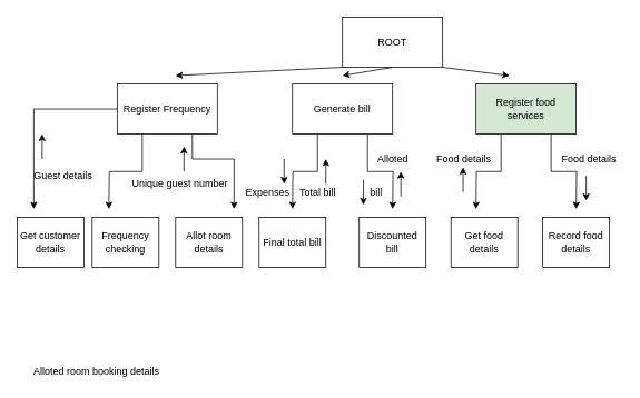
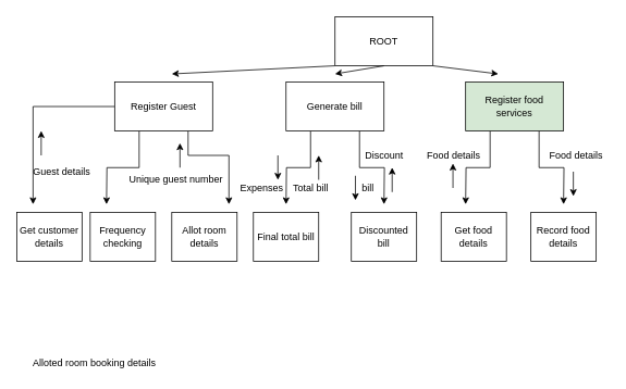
  <mxCell id="0" />
  <mxCell id="1" parent="0" />
  <mxCell id="2" value="" style="endArrow=classic;html=1;rounded=0;exitX=1;exitY=1;exitDx=0;exitDy=0;" edge="1" parent="1" source="3"><mxGeometry width="50" height="50" relative="1" as="geometry"><mxPoint x="440" y="10" as="sourcePoint" /><mxPoint x="610" y="90" as="targetPoint" /></mxGeometry></mxCell>
  <mxCell id="3" value="ROOT" style="rounded=0;whiteSpace=wrap;html=1;" vertex="1" parent="1"><mxGeometry x="410" y="20" width="120" height="60" as="geometry" /></mxCell>
  <mxCell id="4" style="edgeStyle=orthogonalEdgeStyle;rounded=0;orthogonalLoop=1;jettySize=auto;html=1;exitX=0.25;exitY=1;exitDx=0;exitDy=0;" edge="1" parent="1" source="6"><mxGeometry relative="1" as="geometry"><mxPoint x="570" y="250" as="targetPoint" /></mxGeometry></mxCell>
  <mxCell id="5" style="edgeStyle=orthogonalEdgeStyle;rounded=0;orthogonalLoop=1;jettySize=auto;html=1;exitX=0.75;exitY=1;exitDx=0;exitDy=0;" edge="1" parent="1" source="6"><mxGeometry relative="1" as="geometry"><mxPoint x="690" y="250" as="targetPoint" /></mxGeometry></mxCell>
  <mxCell id="6" value="Register food services" style="rounded=0;whiteSpace=wrap;html=1;fillColor=#d5e8d4;" vertex="1" parent="1"><mxGeometry x="570" y="100" width="120" height="60" as="geometry" /></mxCell>
  <mxCell id="7" value="Alloted room booking details" style="text;html=1;resizable=0;autosize=1;align=center;verticalAlign=middle;points=[];fillColor=none;strokeColor=none;rounded=0;" vertex="1" parent="1"><mxGeometry x="30" y="435" width="170" height="20" as="geometry" /></mxCell>
  <mxCell id="8" value="" style="endArrow=classic;html=1;rounded=0;exitX=0;exitY=1;exitDx=0;exitDy=0;" edge="1" parent="1" source="3"><mxGeometry width="50" height="50" relative="1" as="geometry"><mxPoint x="231.2" y="70.56" as="sourcePoint" /><mxPoint x="210" y="90" as="targetPoint" /></mxGeometry></mxCell>
  <mxCell id="9" style="edgeStyle=orthogonalEdgeStyle;rounded=0;orthogonalLoop=1;jettySize=auto;html=1;exitX=0.25;exitY=1;exitDx=0;exitDy=0;" edge="1" parent="1" source="12"><mxGeometry relative="1" as="geometry"><mxPoint x="130" y="250" as="targetPoint" /></mxGeometry></mxCell>
  <mxCell id="10" style="edgeStyle=orthogonalEdgeStyle;rounded=0;orthogonalLoop=1;jettySize=auto;html=1;exitX=0.75;exitY=1;exitDx=0;exitDy=0;" edge="1" parent="1" source="12"><mxGeometry relative="1" as="geometry"><mxPoint x="280" y="250" as="targetPoint" /><Array as="points"><mxPoint x="230" y="190" /><mxPoint x="280" y="190" /><mxPoint x="280" y="250" /></Array></mxGeometry></mxCell>
  <mxCell id="11" style="edgeStyle=orthogonalEdgeStyle;rounded=0;orthogonalLoop=1;jettySize=auto;html=1;exitX=0;exitY=0.5;exitDx=0;exitDy=0;" edge="1" parent="1" source="12"><mxGeometry relative="1" as="geometry"><mxPoint x="40" y="250" as="targetPoint" /><Array as="points"><mxPoint x="40" y="130" /></Array></mxGeometry></mxCell>
- <mxCell id="12" value="Register Frequency" style="rounded=0;whiteSpace=wrap;html=1;" vertex="1" parent="1"><mxGeometry x="140" y="100" width="120" height="60" as="geometry" /></mxCell>
+ <mxCell id="12" value="Register Guest" style="rounded=0;whiteSpace=wrap;html=1;" vertex="1" parent="1"><mxGeometry x="140" y="100" width="120" height="60" as="geometry" /></mxCell>
  <mxCell id="13" value="" style="endArrow=classic;html=1;rounded=0;exitX=0.5;exitY=1;exitDx=0;exitDy=0;" edge="1" parent="1" source="3"><mxGeometry width="50" height="50" relative="1" as="geometry"><mxPoint x="480" y="50" as="sourcePoint" /><mxPoint x="410" y="90" as="targetPoint" /></mxGeometry></mxCell>
  <mxCell id="14" style="edgeStyle=orthogonalEdgeStyle;rounded=0;orthogonalLoop=1;jettySize=auto;html=1;exitX=0.25;exitY=1;exitDx=0;exitDy=0;" edge="1" parent="1" source="16"><mxGeometry relative="1" as="geometry"><mxPoint x="350" y="250" as="targetPoint" /></mxGeometry></mxCell>
  <mxCell id="15" style="edgeStyle=orthogonalEdgeStyle;rounded=0;orthogonalLoop=1;jettySize=auto;html=1;exitX=0.75;exitY=1;exitDx=0;exitDy=0;" edge="1" parent="1" source="16"><mxGeometry relative="1" as="geometry"><mxPoint x="470" y="250" as="targetPoint" /></mxGeometry></mxCell>
  <mxCell id="16" value="Generate bill" style="rounded=0;whiteSpace=wrap;html=1;" vertex="1" parent="1"><mxGeometry x="350" y="100" width="120" height="60" as="geometry" /></mxCell>
  <mxCell id="17" value="Frequency checking" style="rounded=0;whiteSpace=wrap;html=1;" vertex="1" parent="1"><mxGeometry x="110" y="260" width="80" height="60" as="geometry" /></mxCell>
  <mxCell id="18" value="Allot room details" style="rounded=0;whiteSpace=wrap;html=1;" vertex="1" parent="1"><mxGeometry x="210" y="260" width="80" height="60" as="geometry" /></mxCell>
  <mxCell id="19" value="Final total bill" style="rounded=0;whiteSpace=wrap;html=1;" vertex="1" parent="1"><mxGeometry x="310" y="260" width="80" height="60" as="geometry" /></mxCell>
  <mxCell id="20" value="Discounted bill" style="rounded=0;whiteSpace=wrap;html=1;" vertex="1" parent="1"><mxGeometry x="430" y="260" width="80" height="60" as="geometry" /></mxCell>
  <mxCell id="21" value="Get food details" style="rounded=0;whiteSpace=wrap;html=1;" vertex="1" parent="1"><mxGeometry x="540" y="260" width="80" height="60" as="geometry" /></mxCell>
  <mxCell id="22" value="Record food details" style="rounded=0;whiteSpace=wrap;html=1;" vertex="1" parent="1"><mxGeometry x="650" y="260" width="80" height="60" as="geometry" /></mxCell>
  <mxCell id="23" value="Get customer details" style="rounded=0;whiteSpace=wrap;html=1;" vertex="1" parent="1"><mxGeometry x="20" y="260" width="80" height="60" as="geometry" /></mxCell>
  <mxCell id="24" value="Guest details" style="text;html=1;align=center;verticalAlign=middle;resizable=0;points=[];autosize=1;strokeColor=none;fillColor=none;" vertex="1" parent="1"><mxGeometry x="30" y="200" width="90" height="20" as="geometry" /></mxCell>
  <mxCell id="25" value="Food details" style="text;html=1;align=center;verticalAlign=middle;resizable=0;points=[];autosize=1;strokeColor=none;fillColor=none;" vertex="1" parent="1"><mxGeometry x="665" y="180" width="80" height="20" as="geometry" /></mxCell>
  <mxCell id="26" value="Food details" style="text;html=1;align=center;verticalAlign=middle;resizable=0;points=[];autosize=1;strokeColor=none;fillColor=none;" vertex="1" parent="1"><mxGeometry x="515" y="180" width="80" height="20" as="geometry" /></mxCell>
- <mxCell id="27" value="Alloted" style="text;html=1;align=center;verticalAlign=middle;resizable=0;points=[];autosize=1;strokeColor=none;fillColor=none;" vertex="1" parent="1"><mxGeometry x="440" y="180" width="60" height="20" as="geometry" /></mxCell>
+ <mxCell id="27" value="Discount" style="text;html=1;align=center;verticalAlign=middle;resizable=0;points=[];autosize=1;strokeColor=none;fillColor=none;" vertex="1" parent="1"><mxGeometry x="440" y="180" width="60" height="20" as="geometry" /></mxCell>
  <mxCell id="28" value="Total bill" style="text;html=1;align=center;verticalAlign=middle;resizable=0;points=[];autosize=1;strokeColor=none;fillColor=none;" vertex="1" parent="1"><mxGeometry x="350" y="220" width="60" height="20" as="geometry" /></mxCell>
  <mxCell id="29" value="Unique guest number" style="text;html=1;align=center;verticalAlign=middle;resizable=0;points=[];autosize=1;strokeColor=none;fillColor=none;" vertex="1" parent="1"><mxGeometry x="150" y="210" width="130" height="20" as="geometry" /></mxCell>
  <mxCell id="30" value="Expenses" style="text;html=1;align=center;verticalAlign=middle;resizable=0;points=[];autosize=1;strokeColor=none;fillColor=none;" vertex="1" parent="1"><mxGeometry x="285" y="220" width="70" height="20" as="geometry" /></mxCell>
  <mxCell id="31" value="bill" style="text;html=1;align=center;verticalAlign=middle;resizable=0;points=[];autosize=1;strokeColor=none;fillColor=none;" vertex="1" parent="1"><mxGeometry x="435" y="220" width="30" height="20" as="geometry" /></mxCell>
  <mxCell id="32" value="" style="endArrow=classic;html=1;rounded=0;" edge="1" parent="1"><mxGeometry width="50" height="50" relative="1" as="geometry"><mxPoint x="50" y="190" as="sourcePoint" /><mxPoint x="50" y="160" as="targetPoint" /></mxGeometry></mxCell>
  <mxCell id="33" value="" style="endArrow=classic;html=1;rounded=0;" edge="1" parent="1"><mxGeometry width="50" height="50" relative="1" as="geometry"><mxPoint x="220" y="205" as="sourcePoint" /><mxPoint x="220" y="175" as="targetPoint" /></mxGeometry></mxCell>
  <mxCell id="34" value="" style="endArrow=classic;html=1;rounded=0;" edge="1" parent="1"><mxGeometry width="50" height="50" relative="1" as="geometry"><mxPoint x="390" y="220" as="sourcePoint" /><mxPoint x="390" y="190" as="targetPoint" /><Array as="points"><mxPoint x="390" y="220" /></Array></mxGeometry></mxCell>
  <mxCell id="35" value="" style="endArrow=classic;html=1;rounded=0;" edge="1" parent="1"><mxGeometry width="50" height="50" relative="1" as="geometry"><mxPoint x="702" y="210" as="sourcePoint" /><mxPoint x="702" y="240" as="targetPoint" /></mxGeometry></mxCell>
  <mxCell id="36" value="" style="endArrow=classic;html=1;rounded=0;" edge="1" parent="1"><mxGeometry width="50" height="50" relative="1" as="geometry"><mxPoint x="554.5" y="230" as="sourcePoint" /><mxPoint x="554.5" y="200" as="targetPoint" /></mxGeometry></mxCell>
  <mxCell id="37" value="" style="endArrow=classic;html=1;rounded=0;" edge="1" parent="1"><mxGeometry width="50" height="50" relative="1" as="geometry"><mxPoint x="340" y="190" as="sourcePoint" /><mxPoint x="340" y="220" as="targetPoint" /></mxGeometry></mxCell>
  <mxCell id="38" value="" style="endArrow=classic;html=1;rounded=0;" edge="1" parent="1"><mxGeometry width="50" height="50" relative="1" as="geometry"><mxPoint x="435" y="215" as="sourcePoint" /><mxPoint x="435" y="245" as="targetPoint" /></mxGeometry></mxCell>
  <mxCell id="39" value="" style="endArrow=classic;html=1;rounded=0;" edge="1" parent="1"><mxGeometry width="50" height="50" relative="1" as="geometry"><mxPoint x="480" y="235" as="sourcePoint" /><mxPoint x="480" y="205" as="targetPoint" /></mxGeometry></mxCell>
